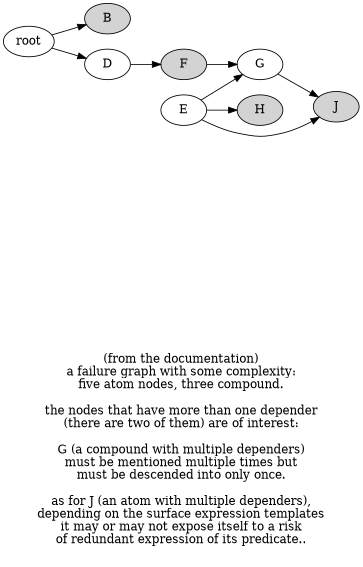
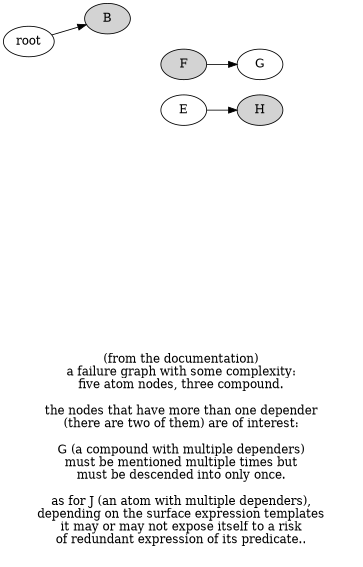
  digraph {
    label="(from the documentation)\na failure graph with some complexity:\nfive atom nodes, three compound.\n\nthe nodes that have more than one depender\n(there are two of them) are of interest:\n\nG (a compound with multiple dependers)\nmust be mentioned multiple times but\nmust be descended into only once.\n\nas for J (an atom with multiple dependers),\ndepending on the surface expression templates\nit may or may not expose itself to a risk\nof redundant expression of its predicate..\n\n"
    rankdir=LR
    G
    F [bgcolor=grey style=filled]
    root
    B [bgcolor=grey style=filled]
-   D
    E
    H [bgcolor=grey style=filled]
-   J [bgcolor=grey style=filled]
-   G -> J
    F -> G
    root -> B
-   root -> D
-   D -> F
-   E -> G
    E -> H
-   E -> J
  }
